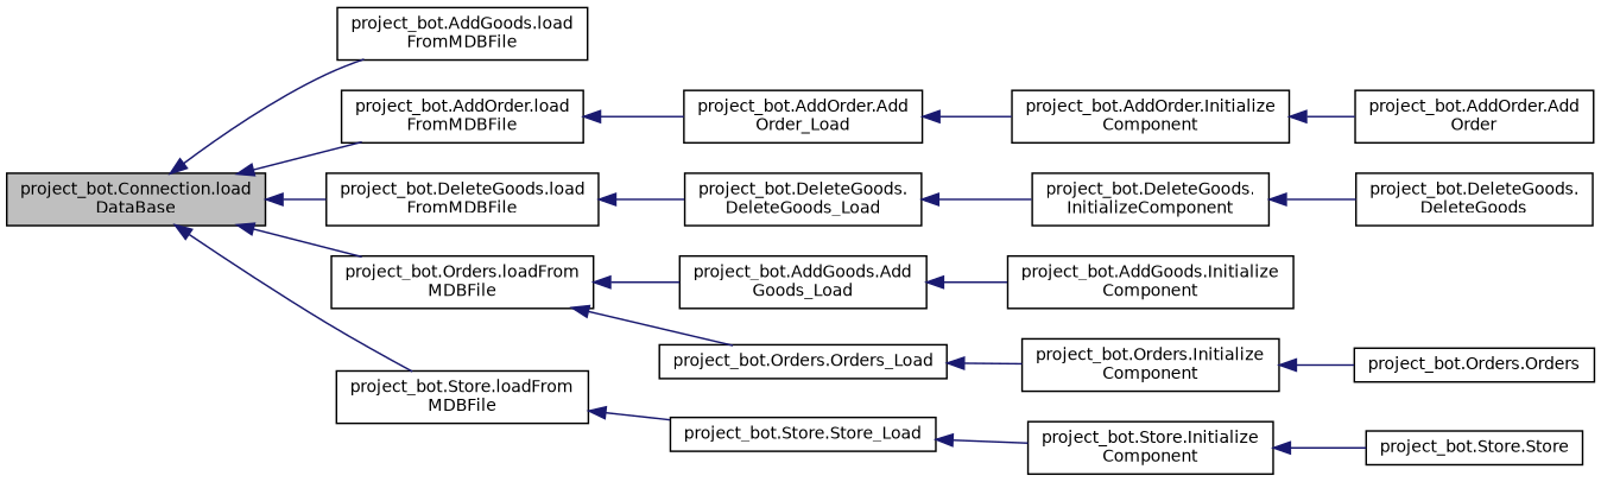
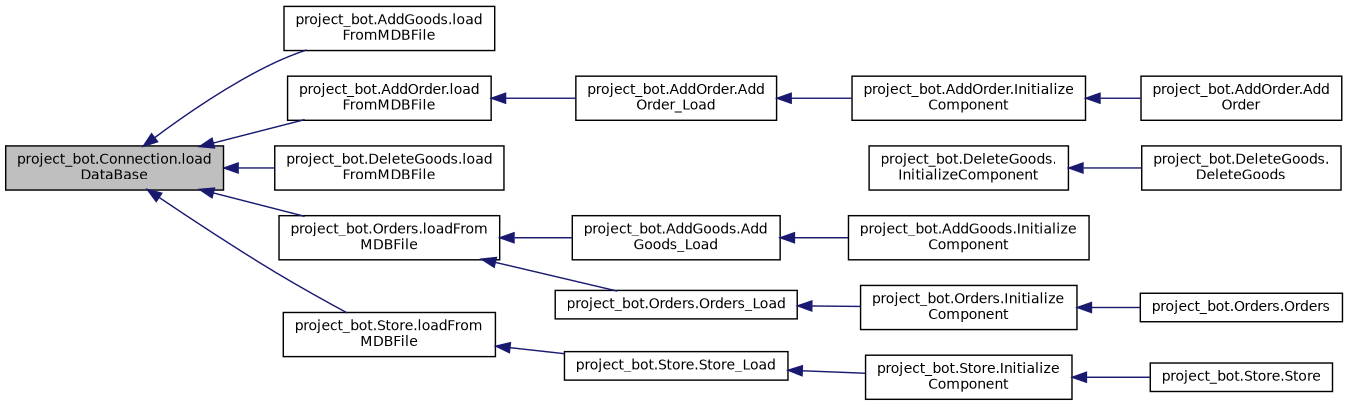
  digraph {
    rankdir=LR
    node [color=black fillcolor=white fontname=Helvetica fontsize=10 shape=record style=filled]
    edge [color=midnightblue dir=back fontname=Helvetica fontsize=10 labelfontname=Helvetica labelfontsize=10 style=solid]
    n1 [fillcolor=grey75 fontcolor=black height=0.2 label="project_bot.Connection.load\lDataBase" width=0.4]
    n2 [height=0.2 label="project_bot.AddGoods.load\lFromMDBFile" width=0.4]
    n3 [height=0.2 label="project_bot.AddOrder.load\lFromMDBFile" width=0.4]
    n4 [height=0.2 label="project_bot.DeleteGoods.load\lFromMDBFile" width=0.4]
    n5 [height=0.2 label="project_bot.Orders.loadFrom\lMDBFile" width=0.4]
    n6 [height=0.2 label="project_bot.Store.loadFrom\lMDBFile" width=0.4]
    n7 [height=0.2 label="project_bot.AddOrder.Add\lOrder_Load" width=0.4]
-   n8 [height=0.2 label="project_bot.DeleteGoods.\lDeleteGoods_Load" width=0.4]
    n9 [height=0.2 label="project_bot.AddGoods.Add\lGoods_Load" width=0.4]
    n10 [height=0.2 label="project_bot.Orders.Orders_Load" width=0.4]
    n11 [height=0.2 label="project_bot.Store.Store_Load" width=0.4]
    n12 [height=0.2 label="project_bot.AddGoods.Initialize\lComponent" width=0.4]
    n13 [height=0.2 label="project_bot.AddOrder.Initialize\lComponent" width=0.4]
    n14 [height=0.2 label="project_bot.AddOrder.Add\lOrder" width=0.4]
    n15 [height=0.2 label="project_bot.DeleteGoods.\lInitializeComponent" width=0.4]
    n16 [height=0.2 label="project_bot.DeleteGoods.\lDeleteGoods" width=0.4]
    n17 [height=0.2 label="project_bot.Orders.Initialize\lComponent" width=0.4]
    n18 [height=0.2 label="project_bot.Orders.Orders" width=0.4]
    n19 [height=0.2 label="project_bot.Store.Initialize\lComponent" width=0.4]
    n20 [height=0.2 label="project_bot.Store.Store" width=0.4]
    n1 -> n2
    n1 -> n3
    n1 -> n4
    n1 -> n5
    n1 -> n6
    n3 -> n7
-   n4 -> n8
    n5 -> n9
    n5 -> n10
    n6 -> n11
    n7 -> n13
-   n8 -> n15
    n9 -> n12
    n10 -> n17
    n11 -> n19
    n13 -> n14
    n15 -> n16
    n17 -> n18
    n19 -> n20
  }
